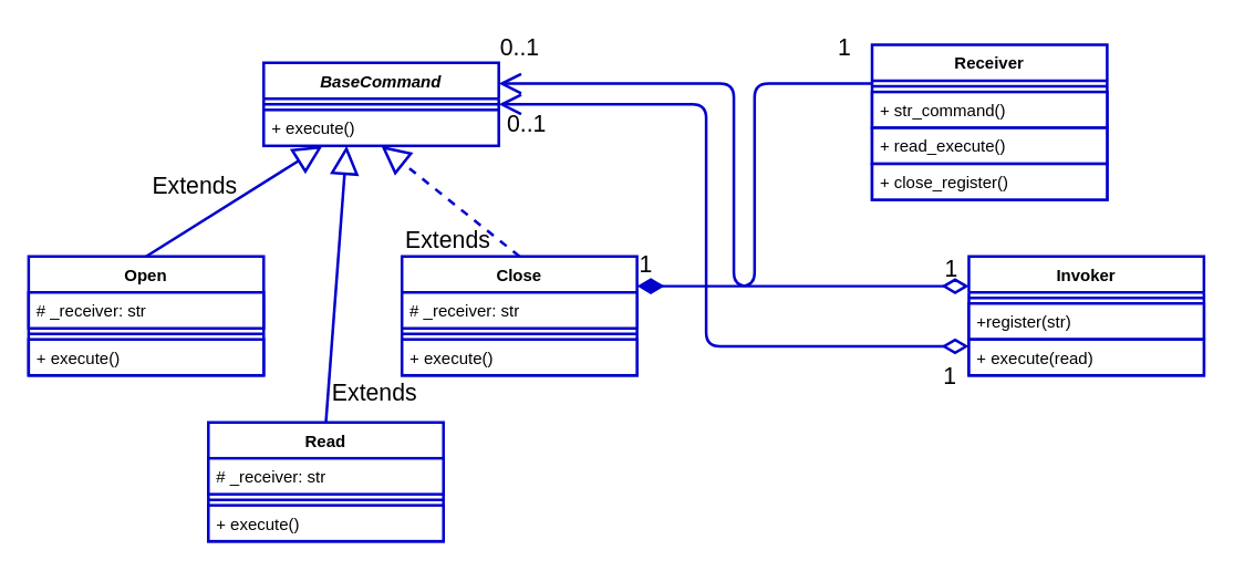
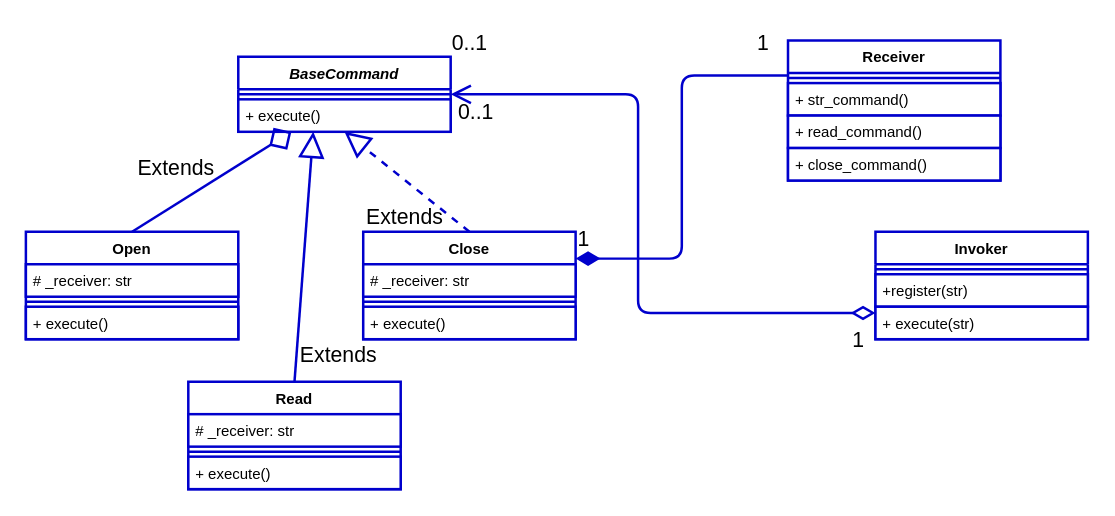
  <mxCell id="0" />
  <mxCell id="1" parent="0" />
  <mxCell id="2" value="BaseCommand" style="swimlane;fontStyle=3;align=center;verticalAlign=top;childLayout=stackLayout;horizontal=1;startSize=26;horizontalStack=0;resizeParent=1;resizeParentMax=0;resizeLast=0;collapsible=1;marginBottom=0;fontColor=#000000;strokeColor=#0000CC;strokeWidth=2;fillColor=#FFFFFF;" parent="1" vertex="1"><mxGeometry x="190" y="45" width="170" height="60" as="geometry" /></mxCell>
  <mxCell id="3" value="" style="line;strokeWidth=2;align=left;verticalAlign=middle;spacingTop=-1;spacingLeft=3;spacingRight=3;rotatable=0;labelPosition=right;points=[];portConstraint=eastwest;fontColor=#000000;strokeColor=#0000CC;fillColor=#FFFFFF;" parent="2" vertex="1"><mxGeometry y="26" width="170" height="8" as="geometry" /></mxCell>
  <mxCell id="4" value="+ execute()" style="text;align=left;verticalAlign=top;spacingLeft=4;spacingRight=4;overflow=hidden;rotatable=0;points=[[0,0.5],[1,0.5]];portConstraint=eastwest;fontColor=#000000;strokeColor=#0000CC;strokeWidth=2;fillColor=#FFFFFF;" parent="2" vertex="1"><mxGeometry y="34" width="170" height="26" as="geometry" /></mxCell>
  <mxCell id="5" value="Open" style="swimlane;fontStyle=1;align=center;verticalAlign=top;childLayout=stackLayout;horizontal=1;startSize=26;horizontalStack=0;resizeParent=1;resizeParentMax=0;resizeLast=0;collapsible=1;marginBottom=0;fontColor=#000000;strokeColor=#0000CC;strokeWidth=2;fillColor=#FFFFFF;" parent="1" vertex="1"><mxGeometry x="20" y="185" width="170" height="86" as="geometry" /></mxCell>
  <mxCell id="6" value="# _receiver: str" style="text;align=left;verticalAlign=top;spacingLeft=4;spacingRight=4;overflow=hidden;rotatable=0;points=[[0,0.5],[1,0.5]];portConstraint=eastwest;fontColor=#000000;strokeColor=#0000CC;strokeWidth=2;fillColor=#FFFFFF;" parent="5" vertex="1"><mxGeometry y="26" width="170" height="26" as="geometry" /></mxCell>
  <mxCell id="7" value="" style="line;strokeWidth=2;align=left;verticalAlign=middle;spacingTop=-1;spacingLeft=3;spacingRight=3;rotatable=0;labelPosition=right;points=[];portConstraint=eastwest;fontColor=#000000;strokeColor=#0000CC;fillColor=#FFFFFF;" parent="5" vertex="1"><mxGeometry y="52" width="170" height="8" as="geometry" /></mxCell>
  <mxCell id="8" value="+ execute()" style="text;align=left;verticalAlign=top;spacingLeft=4;spacingRight=4;overflow=hidden;rotatable=0;points=[[0,0.5],[1,0.5]];portConstraint=eastwest;fontColor=#000000;strokeColor=#0000CC;strokeWidth=2;fillColor=#FFFFFF;" parent="5" vertex="1"><mxGeometry y="60" width="170" height="26" as="geometry" /></mxCell>
  <mxCell id="9" value="Close" style="swimlane;fontStyle=1;align=center;verticalAlign=top;childLayout=stackLayout;horizontal=1;startSize=26;horizontalStack=0;resizeParent=1;resizeParentMax=0;resizeLast=0;collapsible=1;marginBottom=0;fontColor=#000000;strokeColor=#0000CC;strokeWidth=2;fillColor=#FFFFFF;" parent="1" vertex="1"><mxGeometry x="290" y="185" width="170" height="86" as="geometry" /></mxCell>
  <mxCell id="10" value="# _receiver: str" style="text;align=left;verticalAlign=top;spacingLeft=4;spacingRight=4;overflow=hidden;rotatable=0;points=[[0,0.5],[1,0.5]];portConstraint=eastwest;fontColor=#000000;strokeColor=#0000CC;strokeWidth=2;fillColor=#FFFFFF;" parent="9" vertex="1"><mxGeometry y="26" width="170" height="26" as="geometry" /></mxCell>
  <mxCell id="11" value="" style="line;strokeWidth=2;align=left;verticalAlign=middle;spacingTop=-1;spacingLeft=3;spacingRight=3;rotatable=0;labelPosition=right;points=[];portConstraint=eastwest;fontColor=#000000;strokeColor=#0000CC;fillColor=#FFFFFF;" parent="9" vertex="1"><mxGeometry y="52" width="170" height="8" as="geometry" /></mxCell>
  <mxCell id="12" value="+ execute()" style="text;align=left;verticalAlign=top;spacingLeft=4;spacingRight=4;overflow=hidden;rotatable=0;points=[[0,0.5],[1,0.5]];portConstraint=eastwest;fontColor=#000000;strokeColor=#0000CC;strokeWidth=2;fillColor=#FFFFFF;" parent="9" vertex="1"><mxGeometry y="60" width="170" height="26" as="geometry" /></mxCell>
  <mxCell id="13" value="Receiver" style="swimlane;fontStyle=1;align=center;verticalAlign=top;childLayout=stackLayout;horizontal=1;startSize=26;horizontalStack=0;resizeParent=1;resizeParentMax=0;resizeLast=0;collapsible=1;marginBottom=0;fontColor=#000000;strokeColor=#0000CC;strokeWidth=2;fillColor=#FFFFFF;" parent="1" vertex="1"><mxGeometry x="630" y="32" width="170" height="112" as="geometry" /></mxCell>
  <mxCell id="14" value="" style="line;strokeWidth=2;align=left;verticalAlign=middle;spacingTop=-1;spacingLeft=3;spacingRight=3;rotatable=0;labelPosition=right;points=[];portConstraint=eastwest;fontColor=#000000;strokeColor=#0000CC;fillColor=#FFFFFF;" parent="13" vertex="1"><mxGeometry y="26" width="170" height="8" as="geometry" /></mxCell>
  <mxCell id="15" value="+ str_command()" style="text;align=left;verticalAlign=top;spacingLeft=4;spacingRight=4;overflow=hidden;rotatable=0;points=[[0,0.5],[1,0.5]];portConstraint=eastwest;fontColor=#000000;strokeColor=#0000CC;strokeWidth=2;fillColor=#FFFFFF;" parent="13" vertex="1"><mxGeometry y="34" width="170" height="26" as="geometry" /></mxCell>
- <mxCell id="16" value="+ read_execute()" style="text;align=left;verticalAlign=top;spacingLeft=4;spacingRight=4;overflow=hidden;rotatable=0;points=[[0,0.5],[1,0.5]];portConstraint=eastwest;fontColor=#000000;strokeColor=#0000CC;strokeWidth=2;fillColor=#FFFFFF;" parent="13" vertex="1"><mxGeometry y="60" width="170" height="26" as="geometry" /></mxCell>
- <mxCell id="17" value="+ close_register()" style="text;align=left;verticalAlign=top;spacingLeft=4;spacingRight=4;overflow=hidden;rotatable=0;points=[[0,0.5],[1,0.5]];portConstraint=eastwest;fontColor=#000000;strokeColor=#0000CC;strokeWidth=2;fillColor=#FFFFFF;" vertex="1" parent="13"><mxGeometry y="86" width="170" height="26" as="geometry" /></mxCell>
- <mxCell id="18" value="Extends" style="endArrow=block;endSize=16;endFill=0;html=1;entryX=0.25;entryY=1;entryDx=0;entryDy=0;exitX=0.5;exitY=0;exitDx=0;exitDy=0;strokeWidth=2;strokeColor=#0000CC;fontSize=17;fontColor=#000000;labelBackgroundColor=none;" parent="1" source="5" target="2" edge="1"><mxGeometry x="-0.253" y="24" width="160" relative="1" as="geometry"><mxPoint x="240" y="185" as="sourcePoint" /><mxPoint x="400" y="185" as="targetPoint" /><mxPoint as="offset" /></mxGeometry></mxCell>
+ <mxCell id="16" value="+ read_command()" style="text;align=left;verticalAlign=top;spacingLeft=4;spacingRight=4;overflow=hidden;rotatable=0;points=[[0,0.5],[1,0.5]];portConstraint=eastwest;fontColor=#000000;strokeColor=#0000CC;strokeWidth=2;fillColor=#FFFFFF;" parent="13" vertex="1"><mxGeometry y="60" width="170" height="26" as="geometry" /></mxCell>
+ <mxCell id="17" value="+ close_command()" style="text;align=left;verticalAlign=top;spacingLeft=4;spacingRight=4;overflow=hidden;rotatable=0;points=[[0,0.5],[1,0.5]];portConstraint=eastwest;fontColor=#000000;strokeColor=#0000CC;strokeWidth=2;fillColor=#FFFFFF;" vertex="1" parent="13"><mxGeometry y="86" width="170" height="26" as="geometry" /></mxCell>
+ <mxCell id="18" value="Extends" style="endArrow=diamond;endSize=16;endFill=0;html=1;entryX=0.25;entryY=1;entryDx=0;entryDy=0;exitX=0.5;exitY=0;exitDx=0;exitDy=0;strokeWidth=2;strokeColor=#0000CC;fontSize=17;fontColor=#000000;labelBackgroundColor=none;" parent="1" source="5" target="2" edge="1"><mxGeometry x="-0.253" y="24" width="160" relative="1" as="geometry"><mxPoint x="240" y="185" as="sourcePoint" /><mxPoint x="400" y="185" as="targetPoint" /><mxPoint as="offset" /></mxGeometry></mxCell>
  <mxCell id="19" value="Extends" style="endArrow=block;endSize=16;endFill=0;html=1;entryX=0.5;entryY=1;entryDx=0;entryDy=0;exitX=0.5;exitY=0;exitDx=0;exitDy=0;strokeWidth=2;strokeColor=#0000CC;fontSize=17;fontColor=#000000;labelBackgroundColor=none;dashed=1;" parent="1" source="9" target="2" edge="1"><mxGeometry x="-0.253" y="24" width="160" relative="1" as="geometry"><mxPoint x="115" y="195" as="sourcePoint" /><mxPoint x="242.5" y="115" as="targetPoint" /><mxPoint as="offset" /></mxGeometry></mxCell>
  <mxCell id="20" value="1" style="text;html=1;align=center;verticalAlign=middle;resizable=0;points=[];autosize=1;fontSize=17;fontColor=#000000;" parent="1" vertex="1"><mxGeometry x="600" y="20" width="20" height="30" as="geometry" /></mxCell>
  <mxCell id="21" value="1" style="endArrow=none;html=1;endSize=12;startArrow=diamondThin;startSize=14;startFill=1;edgeStyle=orthogonalEdgeStyle;align=left;verticalAlign=bottom;labelBackgroundColor=none;strokeColor=#0000CC;strokeWidth=2;fontSize=17;fontColor=#000000;exitX=1;exitY=0.25;exitDx=0;exitDy=0;entryX=0;entryY=0.25;entryDx=0;entryDy=0;" parent="1" source="9" target="13" edge="1"><mxGeometry x="-1" y="3" relative="1" as="geometry"><mxPoint x="500" y="185" as="sourcePoint" /><mxPoint x="660" y="185" as="targetPoint" /></mxGeometry></mxCell>
- <mxCell id="22" value="1" style="endArrow=open;html=1;endSize=12;startArrow=diamondThin;startSize=14;startFill=0;edgeStyle=orthogonalEdgeStyle;align=left;verticalAlign=bottom;labelBackgroundColor=none;strokeColor=#0000CC;strokeWidth=2;fontSize=17;fontColor=#000000;entryX=1;entryY=0.25;entryDx=0;entryDy=0;exitX=0;exitY=0.25;exitDx=0;exitDy=0;" parent="1" source="24" target="2" edge="1"><mxGeometry x="-0.921" relative="1" as="geometry"><mxPoint x="500" y="185" as="sourcePoint" /><mxPoint x="660" y="185" as="targetPoint" /><mxPoint as="offset" /></mxGeometry></mxCell>
  <mxCell id="23" value="1" style="endArrow=open;html=1;endSize=12;startArrow=diamondThin;startSize=14;startFill=0;edgeStyle=orthogonalEdgeStyle;align=left;verticalAlign=bottom;labelBackgroundColor=none;strokeColor=#0000CC;strokeWidth=2;fontSize=17;fontColor=#000000;entryX=1;entryY=0.5;entryDx=0;entryDy=0;exitX=0;exitY=0.5;exitDx=0;exitDy=0;" parent="1" target="2" edge="1"><mxGeometry x="-0.922" y="35" relative="1" as="geometry"><mxPoint x="700" y="250" as="sourcePoint" /><mxPoint x="660" y="185" as="targetPoint" /><Array as="points"><mxPoint x="510" y="250" /><mxPoint x="510" y="75" /></Array><mxPoint as="offset" /></mxGeometry></mxCell>
  <mxCell id="24" value="Invoker" style="swimlane;fontStyle=1;align=center;verticalAlign=top;childLayout=stackLayout;horizontal=1;startSize=26;horizontalStack=0;resizeParent=1;resizeParentMax=0;resizeLast=0;collapsible=1;marginBottom=0;fontColor=#000000;strokeColor=#0000CC;strokeWidth=2;fillColor=#FFFFFF;" parent="1" vertex="1"><mxGeometry x="700" y="185" width="170" height="86" as="geometry" /></mxCell>
  <mxCell id="25" value="" style="line;strokeWidth=2;align=left;verticalAlign=middle;spacingTop=-1;spacingLeft=3;spacingRight=3;rotatable=0;labelPosition=right;points=[];portConstraint=eastwest;fontColor=#000000;strokeColor=#0000CC;fillColor=#FFFFFF;" parent="24" vertex="1"><mxGeometry y="26" width="170" height="8" as="geometry" /></mxCell>
  <mxCell id="26" value="+register(str)" style="text;align=left;verticalAlign=top;spacingLeft=4;spacingRight=4;overflow=hidden;rotatable=0;points=[[0,0.5],[1,0.5]];portConstraint=eastwest;fontColor=#000000;strokeColor=#0000CC;strokeWidth=2;fillColor=#FFFFFF;" parent="24" vertex="1"><mxGeometry y="34" width="170" height="26" as="geometry" /></mxCell>
- <mxCell id="27" value="+ execute(read)" style="text;align=left;verticalAlign=top;spacingLeft=4;spacingRight=4;overflow=hidden;rotatable=0;points=[[0,0.5],[1,0.5]];portConstraint=eastwest;fontColor=#000000;strokeColor=#0000CC;strokeWidth=2;fillColor=#FFFFFF;" parent="24" vertex="1"><mxGeometry y="60" width="170" height="26" as="geometry" /></mxCell>
+ <mxCell id="27" value="+ execute(str)" style="text;align=left;verticalAlign=top;spacingLeft=4;spacingRight=4;overflow=hidden;rotatable=0;points=[[0,0.5],[1,0.5]];portConstraint=eastwest;fontColor=#000000;strokeColor=#0000CC;strokeWidth=2;fillColor=#FFFFFF;" parent="24" vertex="1"><mxGeometry y="60" width="170" height="26" as="geometry" /></mxCell>
  <mxCell id="28" value="0..1" style="text;html=1;align=center;verticalAlign=middle;resizable=0;points=[];autosize=1;fontSize=17;fontColor=#000000;" parent="1" vertex="1"><mxGeometry x="355" y="20" width="40" height="30" as="geometry" /></mxCell>
  <mxCell id="29" value="0..1" style="text;html=1;align=center;verticalAlign=middle;resizable=0;points=[];autosize=1;fontSize=17;fontColor=#000000;" parent="1" vertex="1"><mxGeometry x="360" y="75" width="40" height="30" as="geometry" /></mxCell>
  <mxCell id="30" value="Read" style="swimlane;fontStyle=1;align=center;verticalAlign=top;childLayout=stackLayout;horizontal=1;startSize=26;horizontalStack=0;resizeParent=1;resizeParentMax=0;resizeLast=0;collapsible=1;marginBottom=0;fontColor=#000000;strokeColor=#0000CC;strokeWidth=2;fillColor=#FFFFFF;" vertex="1" parent="1"><mxGeometry x="150" y="305" width="170" height="86" as="geometry" /></mxCell>
  <mxCell id="31" value="# _receiver: str" style="text;align=left;verticalAlign=top;spacingLeft=4;spacingRight=4;overflow=hidden;rotatable=0;points=[[0,0.5],[1,0.5]];portConstraint=eastwest;fontColor=#000000;strokeColor=#0000CC;strokeWidth=2;fillColor=#FFFFFF;" vertex="1" parent="30"><mxGeometry y="26" width="170" height="26" as="geometry" /></mxCell>
  <mxCell id="32" value="" style="line;strokeWidth=2;align=left;verticalAlign=middle;spacingTop=-1;spacingLeft=3;spacingRight=3;rotatable=0;labelPosition=right;points=[];portConstraint=eastwest;fontColor=#000000;strokeColor=#0000CC;fillColor=#FFFFFF;" vertex="1" parent="30"><mxGeometry y="52" width="170" height="8" as="geometry" /></mxCell>
  <mxCell id="33" value="+ execute()" style="text;align=left;verticalAlign=top;spacingLeft=4;spacingRight=4;overflow=hidden;rotatable=0;points=[[0,0.5],[1,0.5]];portConstraint=eastwest;fontColor=#000000;strokeColor=#0000CC;strokeWidth=2;fillColor=#FFFFFF;" vertex="1" parent="30"><mxGeometry y="60" width="170" height="26" as="geometry" /></mxCell>
  <mxCell id="34" value="Extends" style="endArrow=block;endSize=16;endFill=0;html=1;exitX=0.5;exitY=0;exitDx=0;exitDy=0;strokeWidth=2;strokeColor=#0000CC;fontSize=17;fontColor=#000000;labelBackgroundColor=none;" edge="1" parent="1" source="30"><mxGeometry x="-0.775" y="-33" width="160" relative="1" as="geometry"><mxPoint x="220" y="275" as="sourcePoint" /><mxPoint x="250" y="105" as="targetPoint" /><mxPoint as="offset" /></mxGeometry></mxCell>
